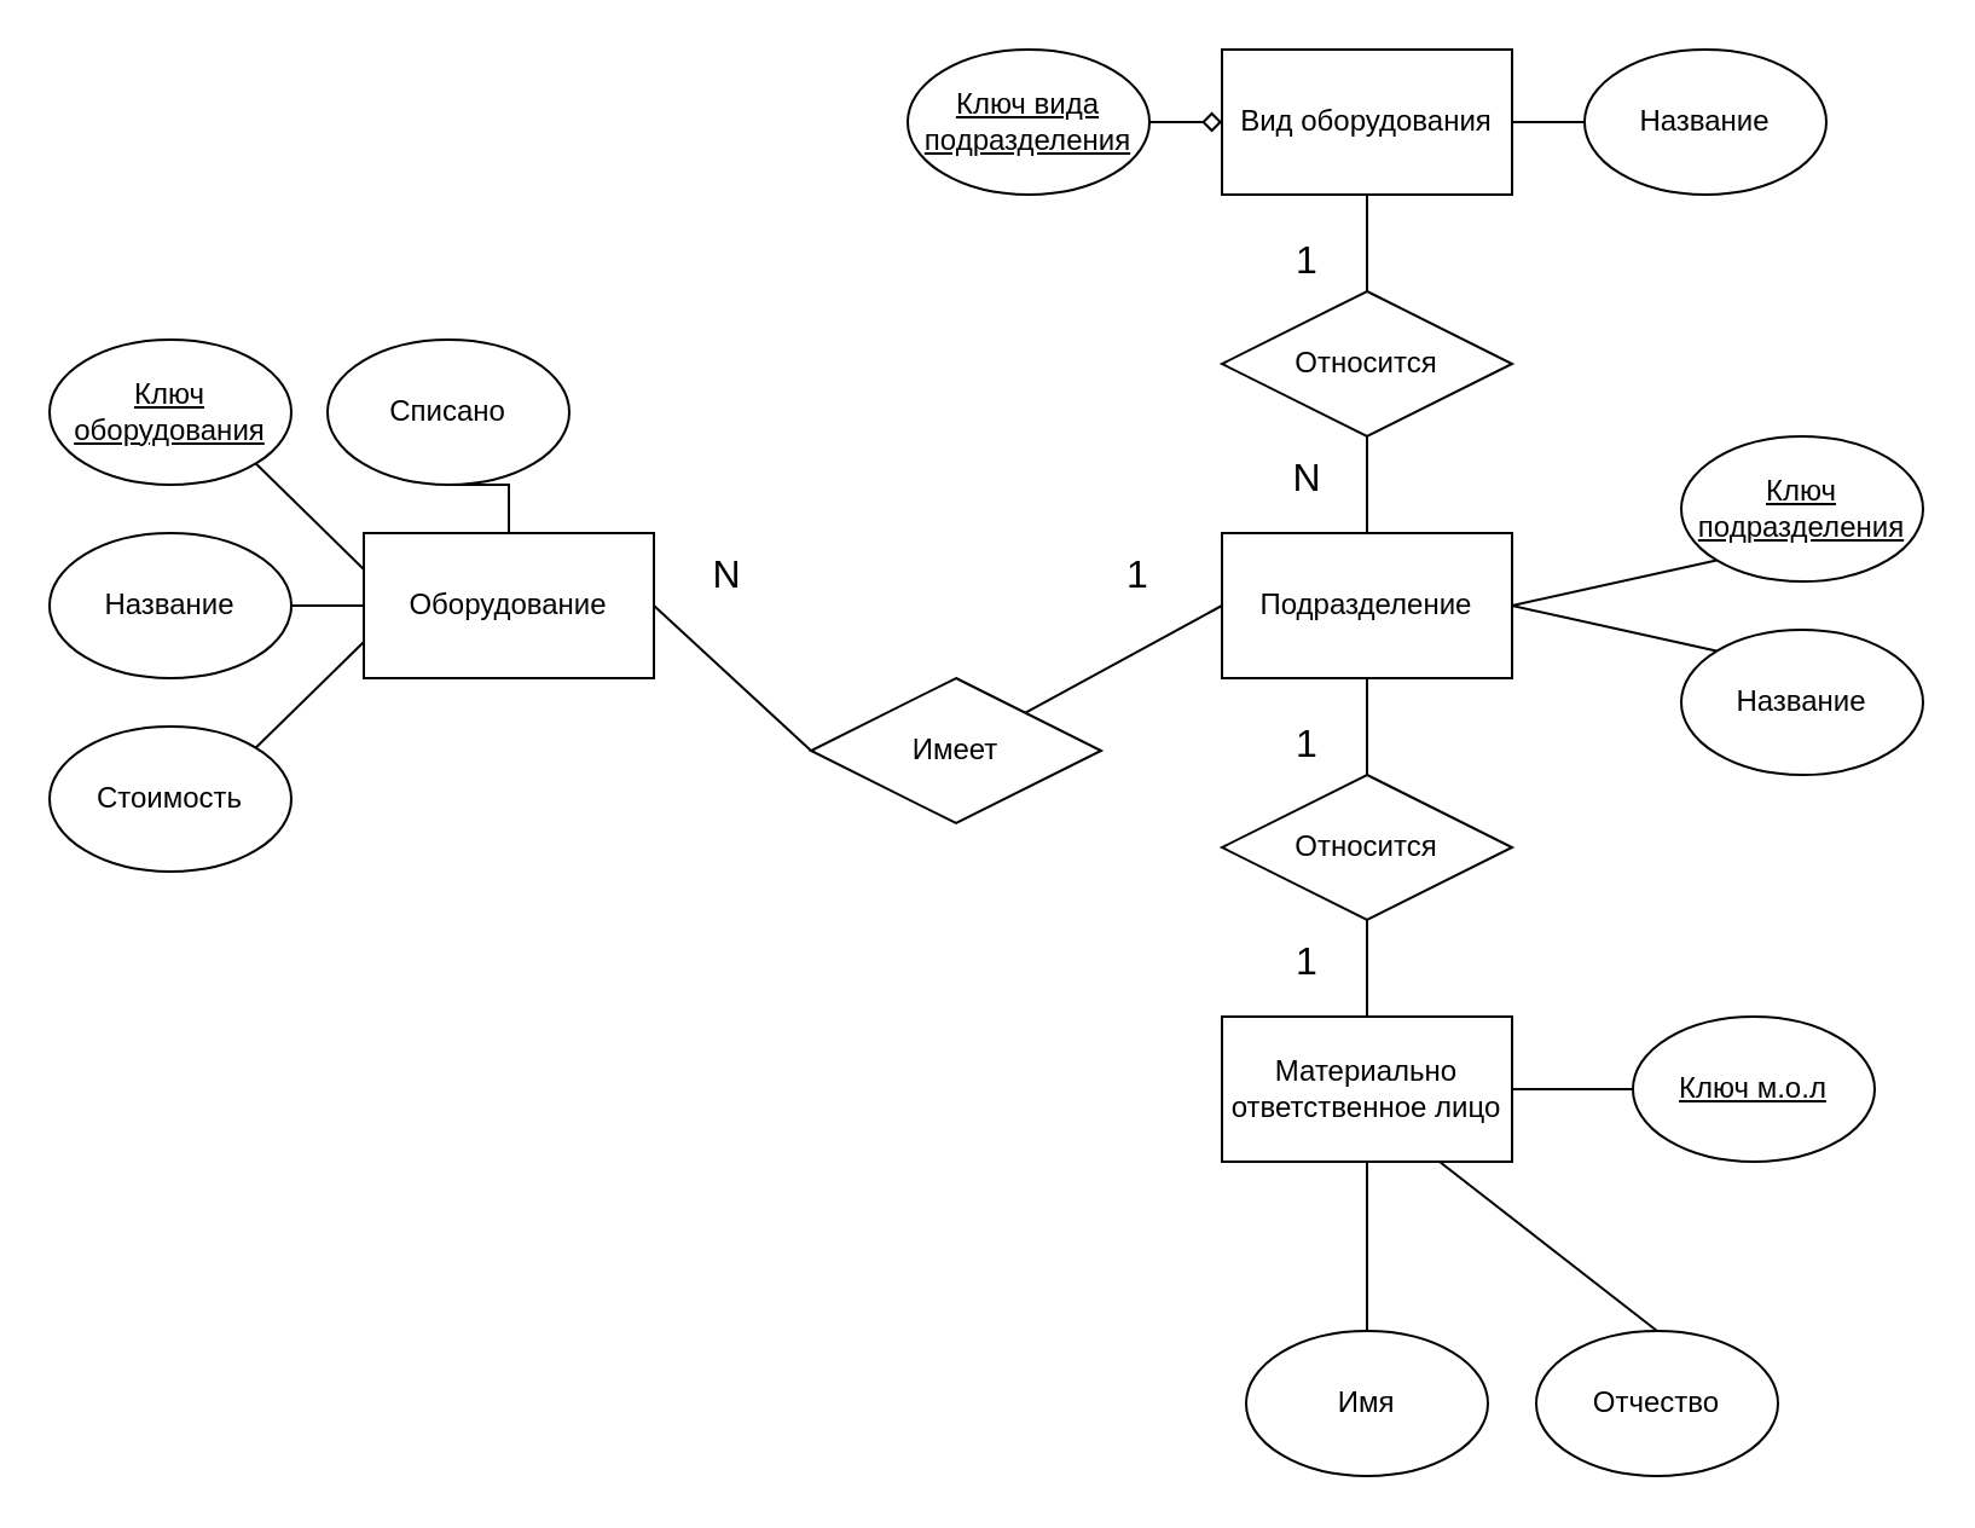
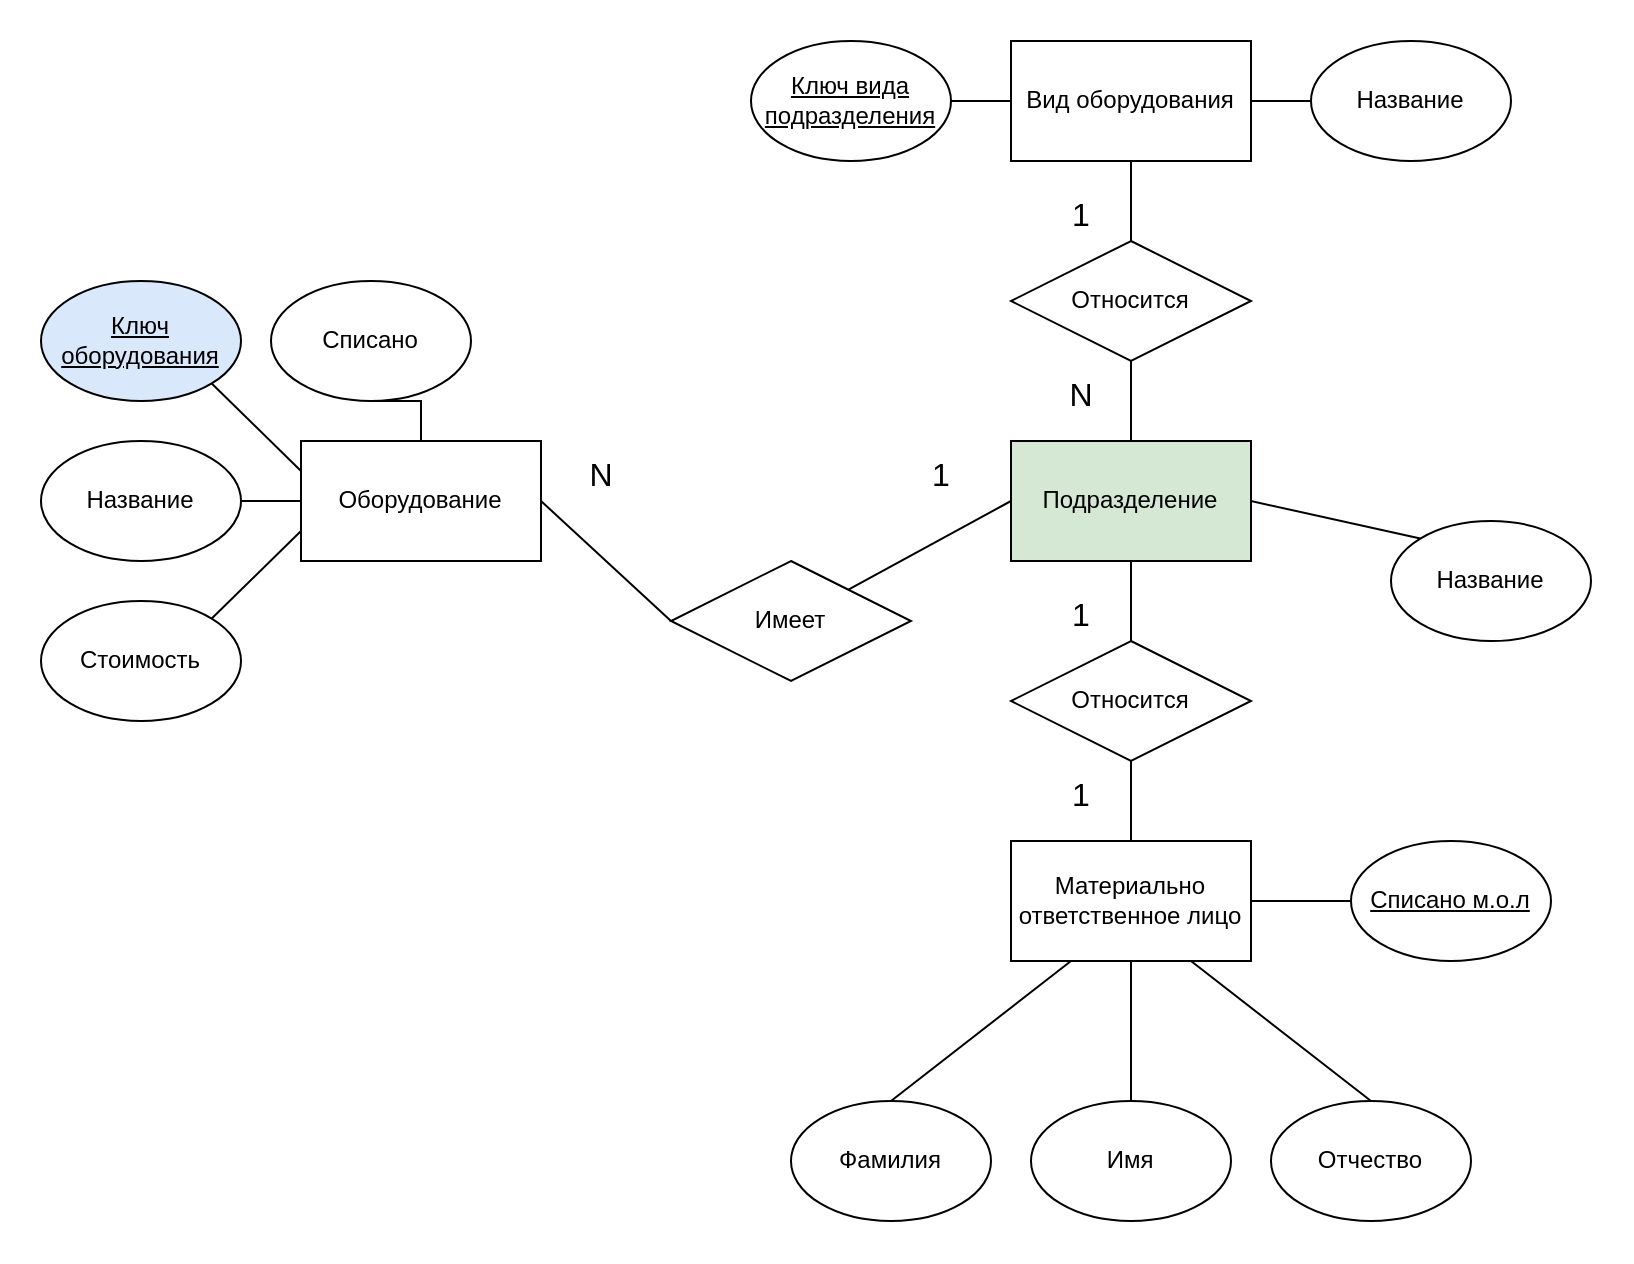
  <mxCell id="0" />
  <mxCell id="1" parent="0" />
  <mxCell id="2" value="Оборудование" style="rounded=0;whiteSpace=wrap;html=1;" parent="1" vertex="1"><mxGeometry x="150" y="220" width="120" height="60" as="geometry" /></mxCell>
  <mxCell id="3" style="edgeStyle=orthogonalEdgeStyle;rounded=0;orthogonalLoop=1;jettySize=auto;html=1;exitX=0.5;exitY=0;exitDx=0;exitDy=0;entryX=0.5;entryY=1;entryDx=0;entryDy=0;endArrow=none;endFill=0;" parent="1" source="4" target="39" edge="1"><mxGeometry relative="1" as="geometry" /></mxCell>
- <mxCell id="4" value="Подразделение" style="rounded=0;whiteSpace=wrap;html=1;" parent="1" vertex="1"><mxGeometry x="505" y="220" width="120" height="60" as="geometry" /></mxCell>
+ <mxCell id="4" value="Подразделение" style="rounded=0;whiteSpace=wrap;html=1;fillColor=#d5e8d4;" parent="1" vertex="1"><mxGeometry x="505" y="220" width="120" height="60" as="geometry" /></mxCell>
  <mxCell id="5" value="Материально ответственное лицо" style="rounded=0;whiteSpace=wrap;html=1;" parent="1" vertex="1"><mxGeometry x="505" y="420" width="120" height="60" as="geometry" /></mxCell>
  <mxCell id="6" style="orthogonalLoop=1;jettySize=auto;html=1;exitX=1;exitY=1;exitDx=0;exitDy=0;entryX=0;entryY=0.25;entryDx=0;entryDy=0;rounded=0;endArrow=none;endFill=0;" parent="1" source="7" target="2" edge="1"><mxGeometry relative="1" as="geometry" /></mxCell>
- <mxCell id="7" value="&lt;u&gt;Ключ оборудования&lt;/u&gt;" style="ellipse;whiteSpace=wrap;html=1;" parent="1" vertex="1"><mxGeometry x="20" y="140" width="100" height="60" as="geometry" /></mxCell>
- <mxCell id="8" value="&lt;u&gt;Ключ м.о.л&lt;/u&gt;" style="ellipse;whiteSpace=wrap;html=1;" parent="1" vertex="1"><mxGeometry x="675" y="420" width="100" height="60" as="geometry" /></mxCell>
- <mxCell id="9" value="&lt;u&gt;Ключ подразделения&lt;/u&gt;" style="ellipse;whiteSpace=wrap;html=1;" parent="1" vertex="1"><mxGeometry x="695" y="180" width="100" height="60" as="geometry" /></mxCell>
+ <mxCell id="7" value="&lt;u&gt;Ключ оборудования&lt;/u&gt;" style="ellipse;whiteSpace=wrap;html=1;fillColor=#dae8fc;" parent="1" vertex="1"><mxGeometry x="20" y="140" width="100" height="60" as="geometry" /></mxCell>
+ <mxCell id="8" value="&lt;u&gt;Списано м.о.л&lt;/u&gt;" style="ellipse;whiteSpace=wrap;html=1;" parent="1" vertex="1"><mxGeometry x="675" y="420" width="100" height="60" as="geometry" /></mxCell>
  <mxCell id="10" value="Название" style="ellipse;whiteSpace=wrap;html=1;" parent="1" vertex="1"><mxGeometry x="20" y="220" width="100" height="60" as="geometry" /></mxCell>
  <mxCell id="11" value="Стоимость" style="ellipse;whiteSpace=wrap;html=1;" parent="1" vertex="1"><mxGeometry x="20" y="300" width="100" height="60" as="geometry" /></mxCell>
+ <mxCell id="12" value="Фамилия" style="ellipse;whiteSpace=wrap;html=1;" parent="1" vertex="1"><mxGeometry x="395" y="550" width="100" height="60" as="geometry" /></mxCell>
  <mxCell id="13" style="orthogonalLoop=1;jettySize=auto;html=1;exitX=1;exitY=0.5;exitDx=0;exitDy=0;entryX=0;entryY=0.5;entryDx=0;entryDy=0;rounded=0;endArrow=none;endFill=0;" parent="1" source="10" target="2" edge="1"><mxGeometry relative="1" as="geometry"><mxPoint x="135.4" y="201.186" as="sourcePoint" /><mxPoint x="160" y="245" as="targetPoint" /></mxGeometry></mxCell>
  <mxCell id="14" style="orthogonalLoop=1;jettySize=auto;html=1;exitX=1;exitY=0;exitDx=0;exitDy=0;entryX=0;entryY=0.75;entryDx=0;entryDy=0;rounded=0;endArrow=none;endFill=0;" parent="1" source="11" target="2" edge="1"><mxGeometry relative="1" as="geometry"><mxPoint x="145.4" y="211.186" as="sourcePoint" /><mxPoint x="170" y="255" as="targetPoint" /></mxGeometry></mxCell>
- <mxCell id="15" style="orthogonalLoop=1;jettySize=auto;html=1;exitX=0;exitY=1;exitDx=0;exitDy=0;entryX=1;entryY=0.5;entryDx=0;entryDy=0;rounded=0;endArrow=none;endFill=0;" parent="1" source="9" target="4" edge="1"><mxGeometry relative="1" as="geometry"><mxPoint x="110.4" y="271.186" as="sourcePoint" /><mxPoint x="135" y="315" as="targetPoint" /></mxGeometry></mxCell>
+ <mxCell id="16" style="orthogonalLoop=1;jettySize=auto;html=1;exitX=0.5;exitY=0;exitDx=0;exitDy=0;rounded=0;endArrow=none;endFill=0;entryX=0.25;entryY=1;entryDx=0;entryDy=0;" parent="1" source="12" target="5" edge="1"><mxGeometry relative="1" as="geometry"><mxPoint x="425" y="550" as="sourcePoint" /><mxPoint x="565" y="470" as="targetPoint" /></mxGeometry></mxCell>
  <mxCell id="17" style="orthogonalLoop=1;jettySize=auto;html=1;rounded=0;endArrow=none;endFill=0;entryX=1;entryY=0.5;entryDx=0;entryDy=0;exitX=0;exitY=0.5;exitDx=0;exitDy=0;" parent="1" source="8" target="5" edge="1"><mxGeometry relative="1" as="geometry"><mxPoint x="655" y="450" as="sourcePoint" /><mxPoint x="855" y="440" as="targetPoint" /></mxGeometry></mxCell>
  <mxCell id="18" value="Имеет" style="rhombus;whiteSpace=wrap;html=1;" parent="1" vertex="1"><mxGeometry x="335" y="280" width="120" height="60" as="geometry" /></mxCell>
  <mxCell id="19" style="orthogonalLoop=1;jettySize=auto;html=1;exitX=1;exitY=0.5;exitDx=0;exitDy=0;entryX=0;entryY=0.5;entryDx=0;entryDy=0;rounded=0;endArrow=none;endFill=0;" parent="1" source="2" target="18" edge="1"><mxGeometry relative="1" as="geometry"><mxPoint x="85.355" y="348.787" as="sourcePoint" /><mxPoint x="330" y="250" as="targetPoint" /></mxGeometry></mxCell>
  <mxCell id="20" style="orthogonalLoop=1;jettySize=auto;html=1;entryX=0;entryY=0.5;entryDx=0;entryDy=0;rounded=0;endArrow=none;endFill=0;" parent="1" source="18" target="4" edge="1"><mxGeometry relative="1" as="geometry"><mxPoint x="430" y="250" as="sourcePoint" /><mxPoint x="320" y="260" as="targetPoint" /></mxGeometry></mxCell>
  <mxCell id="21" style="orthogonalLoop=1;jettySize=auto;html=1;entryX=0.5;entryY=0;entryDx=0;entryDy=0;rounded=0;endArrow=none;endFill=0;exitX=0.5;exitY=1;exitDx=0;exitDy=0;" parent="1" source="4" target="36" edge="1"><mxGeometry relative="1" as="geometry"><mxPoint x="475" y="290" as="sourcePoint" /><mxPoint x="215" y="340" as="targetPoint" /></mxGeometry></mxCell>
  <mxCell id="22" style="orthogonalLoop=1;jettySize=auto;html=1;entryX=0.5;entryY=1;entryDx=0;entryDy=0;rounded=0;endArrow=none;endFill=0;exitX=0.5;exitY=0;exitDx=0;exitDy=0;" parent="1" source="5" target="36" edge="1"><mxGeometry relative="1" as="geometry"><mxPoint x="515" y="460" as="sourcePoint" /><mxPoint x="515" y="500" as="targetPoint" /></mxGeometry></mxCell>
  <mxCell id="23" value="&lt;span style=&quot;font-weight: normal;&quot;&gt;&lt;font style=&quot;font-size: 16px;&quot;&gt;1&lt;/font&gt;&lt;/span&gt;" style="text;strokeColor=none;fillColor=none;html=1;fontSize=24;fontStyle=1;verticalAlign=middle;align=center;" parent="1" vertex="1"><mxGeometry x="515" y="380" width="50" height="30" as="geometry" /></mxCell>
  <mxCell id="24" value="&lt;span style=&quot;font-weight: normal;&quot;&gt;&lt;font style=&quot;font-size: 16px;&quot;&gt;1&lt;/font&gt;&lt;/span&gt;" style="text;strokeColor=none;fillColor=none;html=1;fontSize=24;fontStyle=1;verticalAlign=middle;align=center;" parent="1" vertex="1"><mxGeometry x="515" y="290" width="50" height="30" as="geometry" /></mxCell>
  <mxCell id="25" value="&lt;span style=&quot;font-weight: normal;&quot;&gt;&lt;font style=&quot;font-size: 16px;&quot;&gt;N&lt;/font&gt;&lt;/span&gt;" style="text;strokeColor=none;fillColor=none;html=1;fontSize=24;fontStyle=1;verticalAlign=middle;align=center;" parent="1" vertex="1"><mxGeometry x="275" y="220" width="50" height="30" as="geometry" /></mxCell>
  <mxCell id="26" value="&lt;span style=&quot;font-size: 16px; font-weight: 400;&quot;&gt;1&lt;/span&gt;" style="text;strokeColor=none;fillColor=none;html=1;fontSize=24;fontStyle=1;verticalAlign=middle;align=center;" parent="1" vertex="1"><mxGeometry x="445" y="220" width="50" height="30" as="geometry" /></mxCell>
  <mxCell id="27" style="edgeStyle=none;rounded=0;orthogonalLoop=1;jettySize=auto;html=1;exitX=0.5;exitY=0;exitDx=0;exitDy=0;entryX=0.5;entryY=1;entryDx=0;entryDy=0;fontSize=16;endArrow=none;endFill=0;" parent="1" source="28" target="5" edge="1"><mxGeometry relative="1" as="geometry" /></mxCell>
  <mxCell id="28" value="Имя" style="ellipse;whiteSpace=wrap;html=1;" parent="1" vertex="1"><mxGeometry x="515" y="550" width="100" height="60" as="geometry" /></mxCell>
  <mxCell id="29" style="edgeStyle=none;rounded=0;orthogonalLoop=1;jettySize=auto;html=1;exitX=0.5;exitY=0;exitDx=0;exitDy=0;entryX=0.75;entryY=1;entryDx=0;entryDy=0;fontSize=16;endArrow=none;endFill=0;" parent="1" source="30" target="5" edge="1"><mxGeometry relative="1" as="geometry" /></mxCell>
  <mxCell id="30" value="Отчество" style="ellipse;whiteSpace=wrap;html=1;" parent="1" vertex="1"><mxGeometry x="635" y="550" width="100" height="60" as="geometry" /></mxCell>
  <mxCell id="31" style="edgeStyle=none;rounded=0;orthogonalLoop=1;jettySize=auto;html=1;exitX=1;exitY=1;exitDx=0;exitDy=0;fontSize=16;endArrow=none;endFill=0;" parent="1" source="28" target="28" edge="1"><mxGeometry relative="1" as="geometry" /></mxCell>
  <mxCell id="32" style="edgeStyle=orthogonalEdgeStyle;rounded=0;orthogonalLoop=1;jettySize=auto;html=1;exitX=0.5;exitY=1;exitDx=0;exitDy=0;entryX=0.5;entryY=0;entryDx=0;entryDy=0;endArrow=none;endFill=0;" parent="1" source="33" target="2" edge="1"><mxGeometry relative="1" as="geometry" /></mxCell>
  <mxCell id="33" value="Списано" style="ellipse;whiteSpace=wrap;html=1;" parent="1" vertex="1"><mxGeometry x="135" y="140" width="100" height="60" as="geometry" /></mxCell>
  <mxCell id="34" style="rounded=0;orthogonalLoop=1;jettySize=auto;html=1;exitX=0;exitY=0;exitDx=0;exitDy=0;endArrow=none;endFill=0;" parent="1" source="35" edge="1"><mxGeometry relative="1" as="geometry"><mxPoint x="625" y="250" as="targetPoint" /></mxGeometry></mxCell>
  <mxCell id="35" value="Название" style="ellipse;whiteSpace=wrap;html=1;" parent="1" vertex="1"><mxGeometry x="695" y="260" width="100" height="60" as="geometry" /></mxCell>
  <mxCell id="36" value="Относится" style="rhombus;whiteSpace=wrap;html=1;" parent="1" vertex="1"><mxGeometry x="505" y="320" width="120" height="60" as="geometry" /></mxCell>
  <mxCell id="37" value="Вид оборудования" style="rounded=0;whiteSpace=wrap;html=1;" parent="1" vertex="1"><mxGeometry x="505" y="20" width="120" height="60" as="geometry" /></mxCell>
  <mxCell id="38" style="edgeStyle=orthogonalEdgeStyle;rounded=0;orthogonalLoop=1;jettySize=auto;html=1;exitX=0.5;exitY=0;exitDx=0;exitDy=0;entryX=0.5;entryY=1;entryDx=0;entryDy=0;endArrow=none;endFill=0;" parent="1" source="39" target="37" edge="1"><mxGeometry relative="1" as="geometry" /></mxCell>
  <mxCell id="39" value="Относится" style="rhombus;whiteSpace=wrap;html=1;" parent="1" vertex="1"><mxGeometry x="505" y="120" width="120" height="60" as="geometry" /></mxCell>
- <mxCell id="40" style="edgeStyle=orthogonalEdgeStyle;rounded=0;orthogonalLoop=1;jettySize=auto;html=1;exitX=1;exitY=0.5;exitDx=0;exitDy=0;entryX=0;entryY=0.5;entryDx=0;entryDy=0;endArrow=diamond;endFill=0;" parent="1" source="41" target="37" edge="1"><mxGeometry relative="1" as="geometry" /></mxCell>
+ <mxCell id="40" style="edgeStyle=orthogonalEdgeStyle;rounded=0;orthogonalLoop=1;jettySize=auto;html=1;exitX=1;exitY=0.5;exitDx=0;exitDy=0;entryX=0;entryY=0.5;entryDx=0;entryDy=0;endArrow=none;endFill=0;" parent="1" source="41" target="37" edge="1"><mxGeometry relative="1" as="geometry" /></mxCell>
  <mxCell id="41" value="&lt;u&gt;Ключ вида подразделения&lt;/u&gt;" style="ellipse;whiteSpace=wrap;html=1;" parent="1" vertex="1"><mxGeometry x="375" y="20" width="100" height="60" as="geometry" /></mxCell>
  <mxCell id="42" style="edgeStyle=orthogonalEdgeStyle;shape=connector;rounded=0;orthogonalLoop=1;jettySize=auto;html=1;exitX=0;exitY=0.5;exitDx=0;exitDy=0;entryX=1;entryY=0.5;entryDx=0;entryDy=0;labelBackgroundColor=default;strokeColor=default;fontFamily=Helvetica;fontSize=11;fontColor=default;endArrow=none;endFill=0;" parent="1" source="43" target="37" edge="1"><mxGeometry relative="1" as="geometry" /></mxCell>
  <mxCell id="43" value="Название" style="ellipse;whiteSpace=wrap;html=1;" parent="1" vertex="1"><mxGeometry x="655" y="20" width="100" height="60" as="geometry" /></mxCell>
  <mxCell id="44" value="&lt;span style=&quot;font-size: 16px; font-weight: 400;&quot;&gt;N&lt;/span&gt;" style="text;strokeColor=none;fillColor=none;html=1;fontSize=24;fontStyle=1;verticalAlign=middle;align=center;" parent="1" vertex="1"><mxGeometry x="515" y="180" width="50" height="30" as="geometry" /></mxCell>
  <mxCell id="45" value="&lt;span style=&quot;font-weight: normal;&quot;&gt;&lt;font style=&quot;font-size: 16px;&quot;&gt;1&lt;/font&gt;&lt;/span&gt;" style="text;strokeColor=none;fillColor=none;html=1;fontSize=24;fontStyle=1;verticalAlign=middle;align=center;" parent="1" vertex="1"><mxGeometry x="515" y="90" width="50" height="30" as="geometry" /></mxCell>
